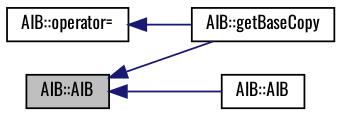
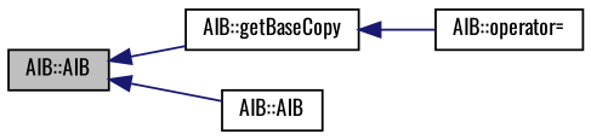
  digraph {
    rankdir=LR
    fontname=Oswald
    node [color=black fillcolor=white fontname=Oswald fontsize=10 shape=record style=filled]
    edge [color=midnightblue dir=back fontname=Oswald fontsize=10 labelfontname=Helvetica labelfontsize=10 style=solid]
    n1 [fillcolor=grey75 fontcolor=black height=0.2 label="AIB::AIB" width=0.4]
    n2 [height=0.2 label="AIB::getBaseCopy" width=0.4]
    n3 [height=0.2 label="AIB::AIB" width=0.4]
    n4 [height=0.2 label="AIB::operator=" width=0.4]
    n1 -> n2
    n1 -> n3
-   n4 -> n2
+   n2 -> n4
  }
